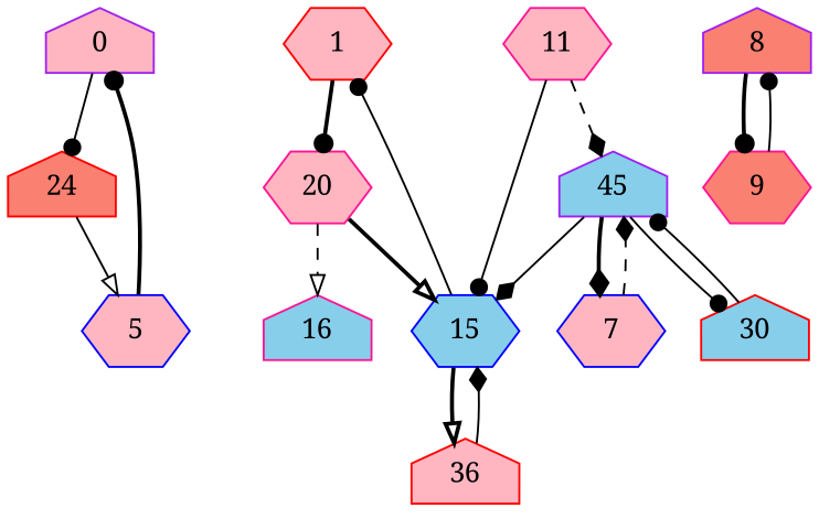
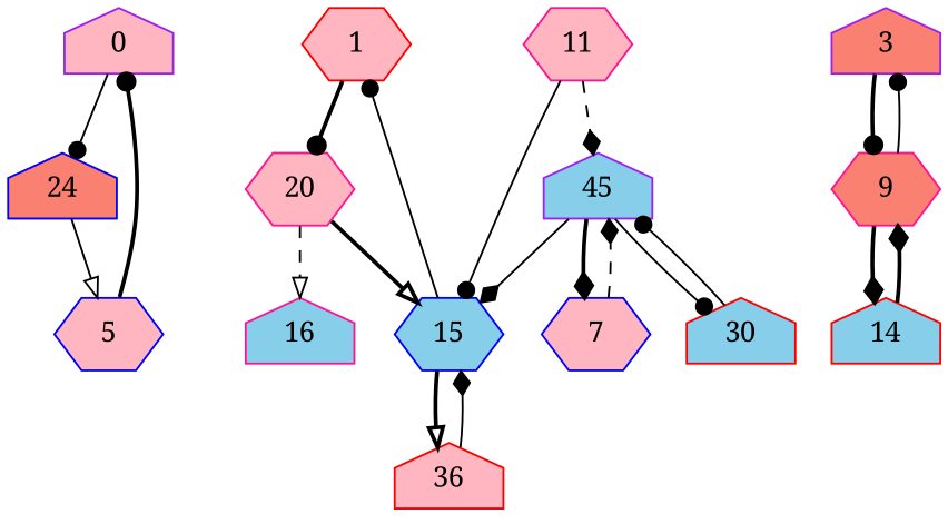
  digraph {
    fontname="Noto Serif"
    node [color=blue fillcolor=lightpink fontname="Noto Serif" shape=house style=filled]
    edge [arrowhead=dot fontname="Noto Serif" style=solid]
    0 [color=purple]
-   24 [color=red fillcolor=salmon]
+   24 [fillcolor=salmon]
    5 [shape=hexagon]
    n4 [color=red label=1 shape=hexagon]
    20 [color=deeppink shape=hexagon]
    15 [fillcolor=skyblue shape=hexagon]
    16 [color=deeppink fillcolor=skyblue]
    36 [color=red]
    7 [shape=hexagon]
    45 [color=purple fillcolor=skyblue]
    30 [color=red fillcolor=skyblue]
-   8 [color=purple fillcolor=salmon]
+   8 [color=purple fillcolor=salmon label=3]
    9 [color=deeppink fillcolor=salmon shape=hexagon]
+   14 [color=red fillcolor=skyblue]
    11 [color=deeppink shape=hexagon]
    0 -> 24
    24 -> 5 [arrowhead=onormal]
    5 -> 0 [style=bold]
    n4 -> 20 [style=bold]
    20 -> 15 [arrowhead=onormal style=bold]
    20 -> 16 [arrowhead=onormal style=dashed]
    15 -> n4
    15 -> 36 [arrowhead=onormal style=bold]
    36 -> 15 [arrowhead=diamond]
    7 -> 45 [arrowhead=diamond style=dashed]
    45 -> 15 [arrowhead=diamond]
    45 -> 7 [arrowhead=diamond style=bold]
    45 -> 30
    30 -> 45
    8 -> 9 [style=bold]
    9 -> 8
+   9 -> 14 [arrowhead=diamond style=bold]
+   14 -> 9 [arrowhead=diamond style=bold]
    11 -> 15
    11 -> 45 [arrowhead=diamond style=dashed]
  }
